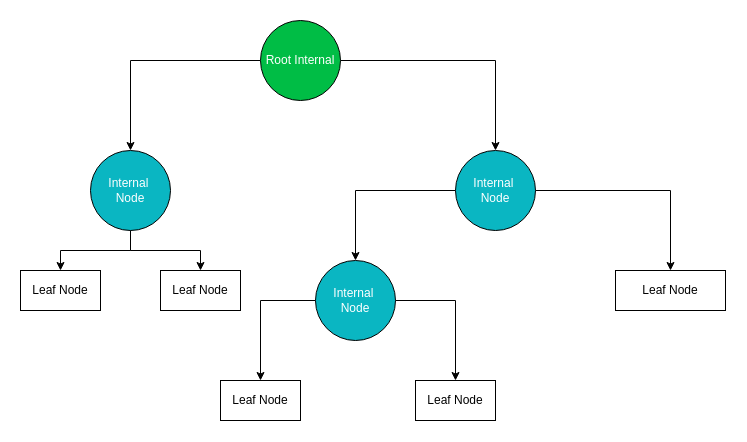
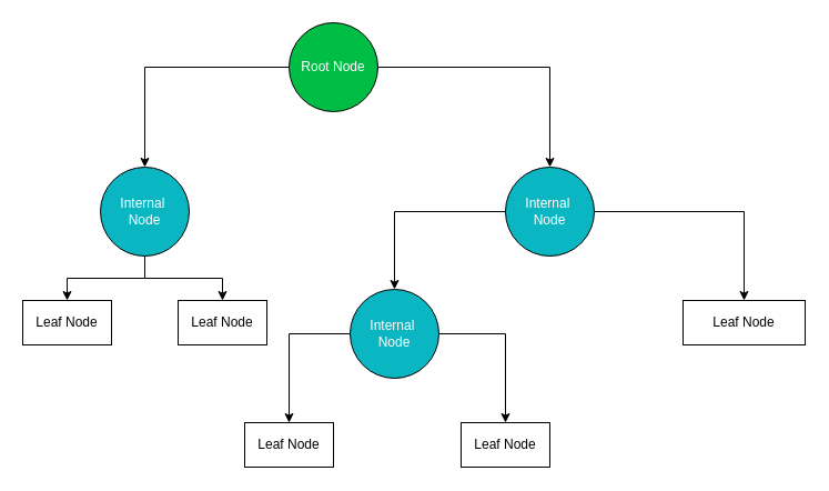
  <mxCell id="0" />
  <mxCell id="1" parent="0" />
  <mxCell id="2" value="" style="edgeStyle=orthogonalEdgeStyle;rounded=0;orthogonalLoop=1;jettySize=auto;html=1;fontColor=#FFFFFF;" edge="1" parent="1" source="4" target="7"><mxGeometry relative="1" as="geometry" /></mxCell>
  <mxCell id="3" value="" style="edgeStyle=orthogonalEdgeStyle;rounded=0;orthogonalLoop=1;jettySize=auto;html=1;fontColor=#FFFFFF;" edge="1" parent="1" source="4" target="10"><mxGeometry relative="1" as="geometry" /></mxCell>
- <mxCell id="4" value="Root Internal" style="ellipse;whiteSpace=wrap;html=1;aspect=fixed;fillColor=#00BD45;fontColor=#FFFFFF;" vertex="1" parent="1"><mxGeometry x="260" y="20" width="80" height="80" as="geometry" /></mxCell>
+ <mxCell id="4" value="Root Node" style="ellipse;whiteSpace=wrap;html=1;aspect=fixed;fillColor=#00BD45;fontColor=#FFFFFF;" vertex="1" parent="1"><mxGeometry x="260" y="20" width="80" height="80" as="geometry" /></mxCell>
  <mxCell id="5" value="" style="edgeStyle=orthogonalEdgeStyle;rounded=0;orthogonalLoop=1;jettySize=auto;html=1;fontColor=#FFFFFF;" edge="1" parent="1" source="7" target="11"><mxGeometry relative="1" as="geometry" /></mxCell>
  <mxCell id="6" value="" style="edgeStyle=orthogonalEdgeStyle;rounded=0;orthogonalLoop=1;jettySize=auto;html=1;fontColor=#000000;" edge="1" parent="1" source="7" target="12"><mxGeometry relative="1" as="geometry" /></mxCell>
  <mxCell id="7" value="Internal&amp;nbsp;&lt;br&gt;Node" style="ellipse;whiteSpace=wrap;html=1;aspect=fixed;fillColor=#0AB6C2;fontColor=#FFFFFF;" vertex="1" parent="1"><mxGeometry x="90" y="150" width="80" height="80" as="geometry" /></mxCell>
  <mxCell id="8" value="" style="edgeStyle=orthogonalEdgeStyle;rounded=0;orthogonalLoop=1;jettySize=auto;html=1;fontColor=#000000;" edge="1" parent="1" source="10" target="15"><mxGeometry relative="1" as="geometry" /></mxCell>
  <mxCell id="9" value="" style="edgeStyle=orthogonalEdgeStyle;rounded=0;orthogonalLoop=1;jettySize=auto;html=1;fontColor=#000000;" edge="1" parent="1" source="10" target="18"><mxGeometry relative="1" as="geometry" /></mxCell>
  <mxCell id="10" value="Internal&amp;nbsp;&lt;br&gt;Node" style="ellipse;whiteSpace=wrap;html=1;aspect=fixed;fillColor=#0AB6C2;fontColor=#FFFFFF;" vertex="1" parent="1"><mxGeometry x="455" y="150" width="80" height="80" as="geometry" /></mxCell>
  <mxCell id="11" value="Leaf Node" style="whiteSpace=wrap;html=1;fillColor=#FFFFFF;fontColor=#000000;" vertex="1" parent="1"><mxGeometry x="20" y="270" width="80" height="40" as="geometry" /></mxCell>
  <mxCell id="12" value="Leaf Node" style="whiteSpace=wrap;html=1;fillColor=#FFFFFF;fontColor=#000000;" vertex="1" parent="1"><mxGeometry x="160" y="270" width="80" height="40" as="geometry" /></mxCell>
  <mxCell id="13" value="" style="edgeStyle=orthogonalEdgeStyle;rounded=0;orthogonalLoop=1;jettySize=auto;html=1;fontColor=#000000;" edge="1" parent="1" source="15" target="16"><mxGeometry relative="1" as="geometry" /></mxCell>
  <mxCell id="14" value="" style="edgeStyle=orthogonalEdgeStyle;rounded=0;orthogonalLoop=1;jettySize=auto;html=1;fontColor=#000000;" edge="1" parent="1" source="15" target="17"><mxGeometry relative="1" as="geometry" /></mxCell>
  <mxCell id="15" value="Internal&amp;nbsp;&lt;br&gt;Node" style="ellipse;whiteSpace=wrap;html=1;aspect=fixed;fillColor=#0AB6C2;fontColor=#FFFFFF;" vertex="1" parent="1"><mxGeometry x="315" y="260" width="80" height="80" as="geometry" /></mxCell>
  <mxCell id="16" value="Leaf Node" style="whiteSpace=wrap;html=1;fillColor=#FFFFFF;fontColor=#000000;" vertex="1" parent="1"><mxGeometry x="220" y="380" width="80" height="40" as="geometry" /></mxCell>
  <mxCell id="17" value="Leaf Node" style="whiteSpace=wrap;html=1;fillColor=#FFFFFF;fontColor=#000000;" vertex="1" parent="1"><mxGeometry x="415" y="380" width="80" height="40" as="geometry" /></mxCell>
  <mxCell id="18" value="Leaf Node" style="whiteSpace=wrap;html=1;fillColor=#FFFFFF;fontColor=#000000;" vertex="1" parent="1"><mxGeometry x="615" y="270" width="110" height="40" as="geometry" /></mxCell>
